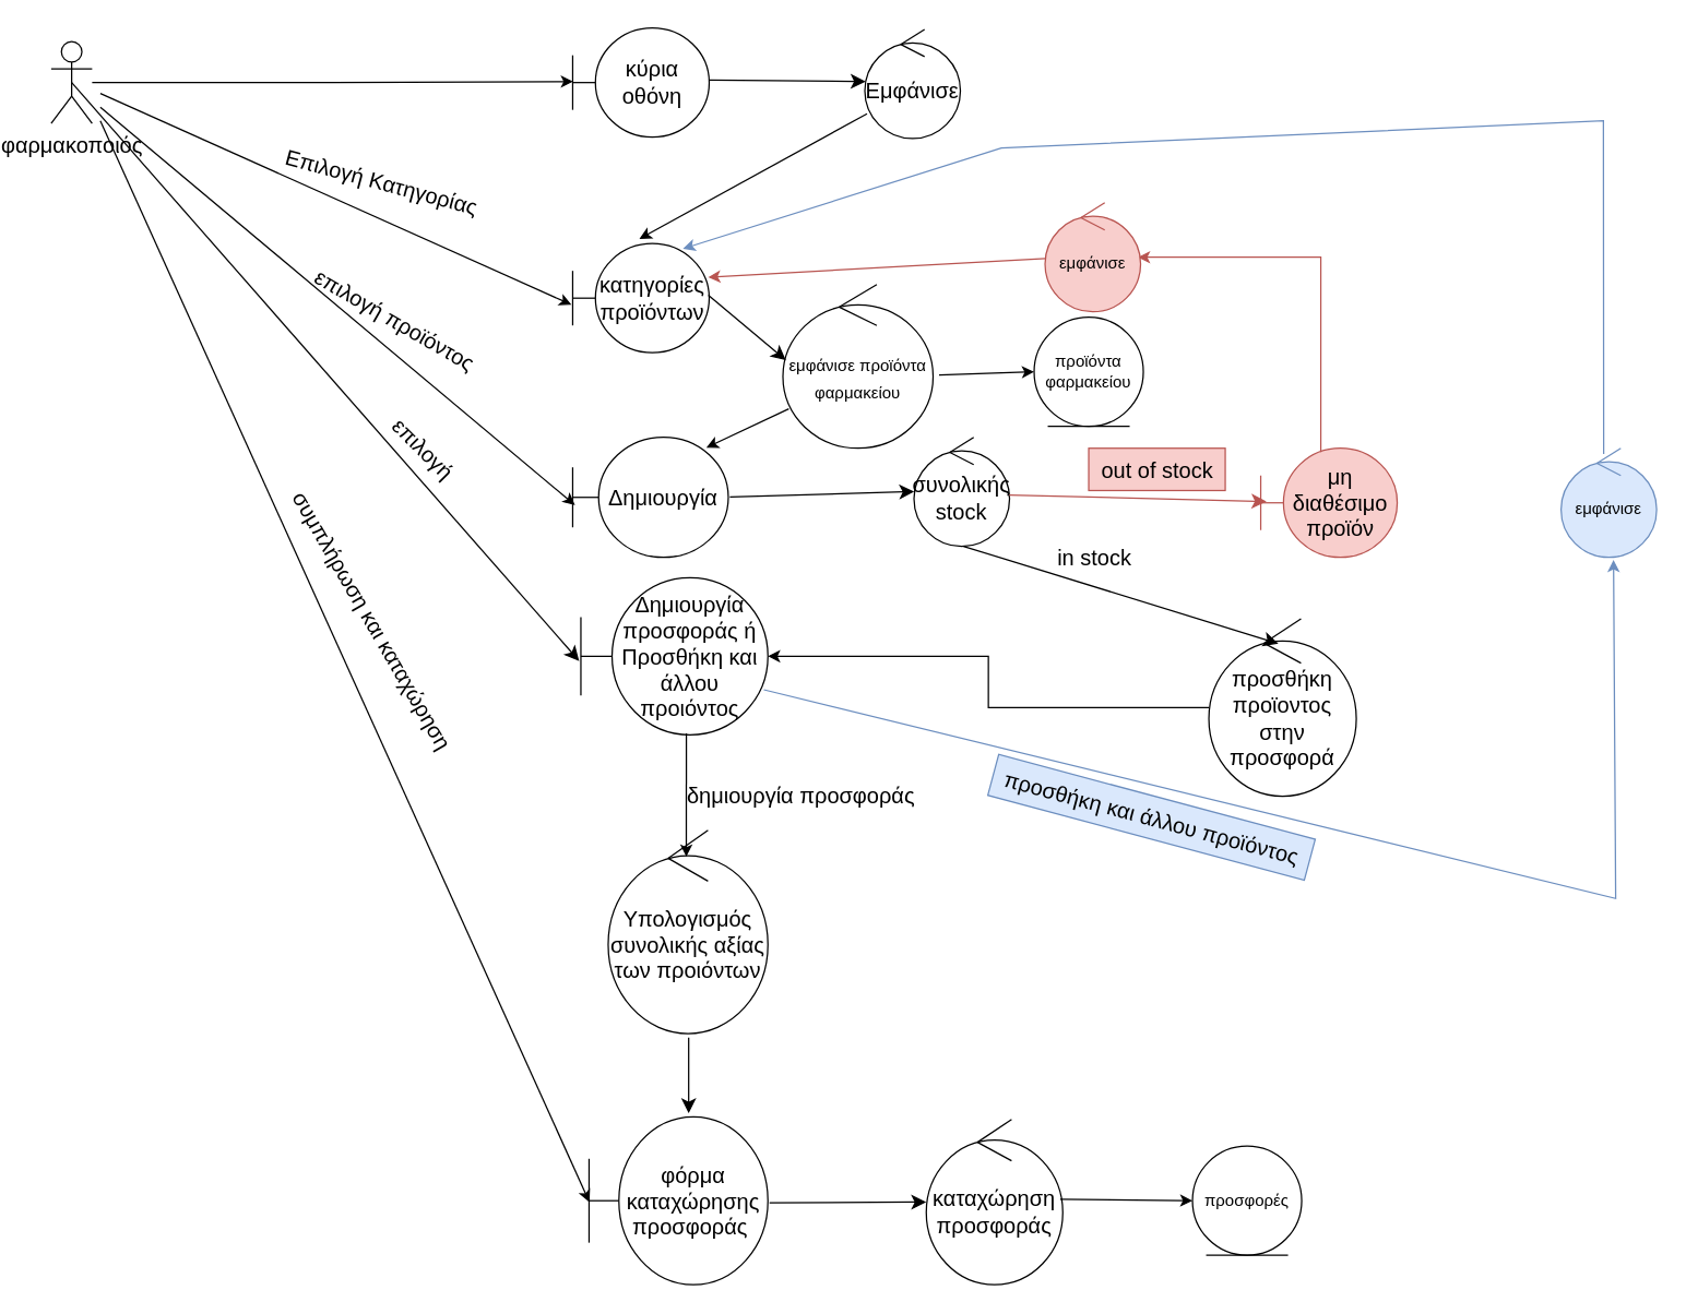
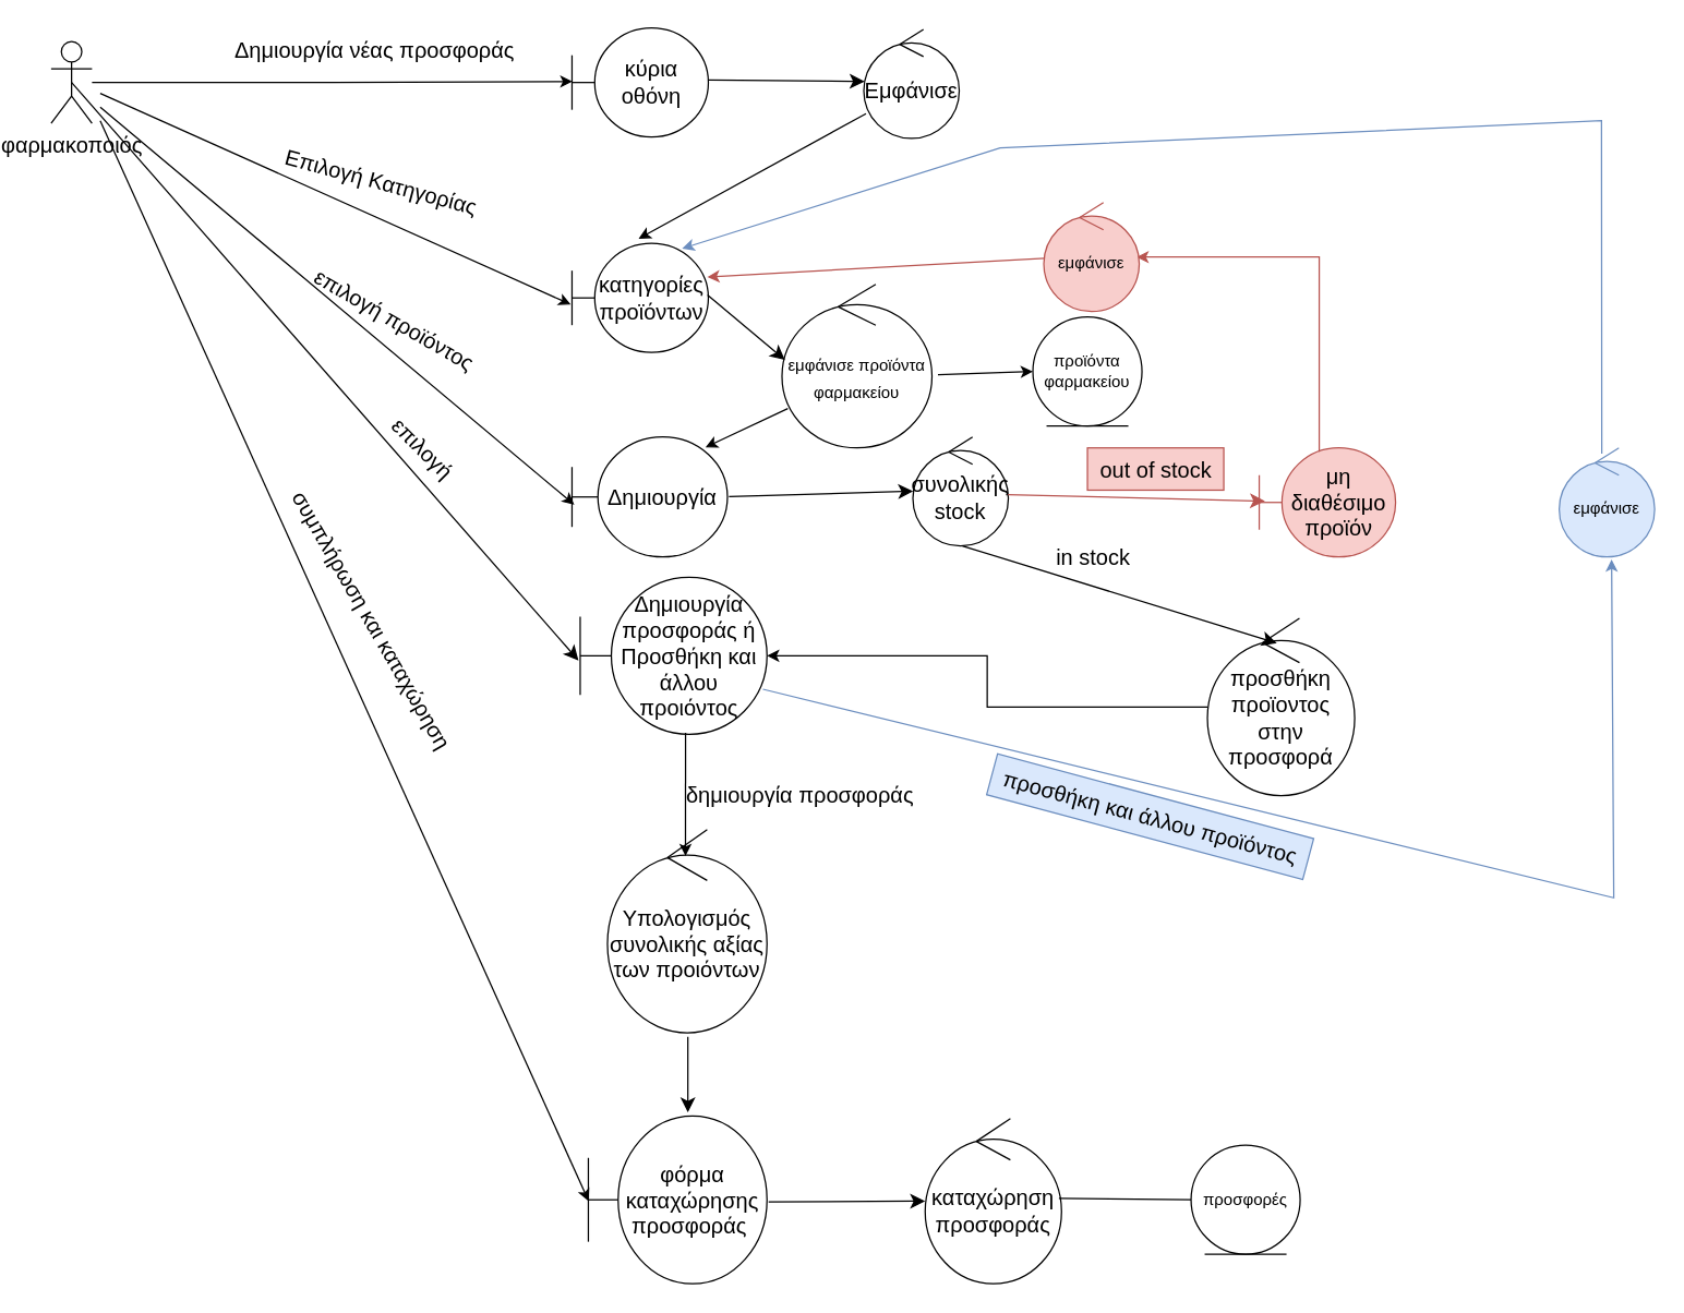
  <mxCell id="0" />
  <mxCell id="1" parent="0" />
  <mxCell id="2" style="edgeStyle=orthogonalEdgeStyle;rounded=0;orthogonalLoop=1;jettySize=auto;html=1;entryX=0.003;entryY=0.491;entryDx=0;entryDy=0;entryPerimeter=0;" parent="1" source="3" target="4" edge="1"><mxGeometry relative="1" as="geometry" /></mxCell>
  <mxCell id="3" value="φαρμακοποιός" style="shape=umlActor;verticalLabelPosition=bottom;verticalAlign=top;html=1;fontSize=16;" parent="1" vertex="1"><mxGeometry x="20" y="30" width="30" height="60" as="geometry" /></mxCell>
  <mxCell id="4" value="κύρια οθόνη" style="shape=umlBoundary;whiteSpace=wrap;html=1;fontSize=16;" parent="1" vertex="1"><mxGeometry x="402" y="20" width="100" height="80" as="geometry" /></mxCell>
+ <mxCell id="5" value="Δημιουργία νέας προσφοράς" style="text;html=1;align=center;verticalAlign=middle;resizable=0;points=[];autosize=1;strokeColor=none;fillColor=none;fontSize=16;" parent="1" vertex="1"><mxGeometry x="142" y="21" width="230" height="30" as="geometry" /></mxCell>
  <mxCell id="6" value="Εμφάνισε" style="ellipse;shape=umlControl;whiteSpace=wrap;html=1;fontSize=16;" parent="1" vertex="1"><mxGeometry x="616" y="21" width="70" height="80" as="geometry" /></mxCell>
  <mxCell id="7" value="" style="endArrow=classic;html=1;rounded=0;fontSize=12;startSize=8;endSize=8;curved=1;exitX=1.002;exitY=0.478;exitDx=0;exitDy=0;exitPerimeter=0;entryX=0.009;entryY=0.478;entryDx=0;entryDy=0;entryPerimeter=0;" parent="1" source="4" target="6" edge="1"><mxGeometry width="50" height="50" relative="1" as="geometry"><mxPoint x="528" y="261" as="sourcePoint" /><mxPoint x="578" y="211" as="targetPoint" /></mxGeometry></mxCell>
  <mxCell id="8" value="κατηγορίες προϊόντων" style="shape=umlBoundary;whiteSpace=wrap;html=1;fontSize=16;" parent="1" vertex="1"><mxGeometry x="402" y="178" width="100" height="80" as="geometry" /></mxCell>
  <mxCell id="9" value="Επιλογή Κατηγορίας" style="text;html=1;align=center;verticalAlign=middle;resizable=0;points=[];autosize=1;strokeColor=none;fillColor=none;fontSize=16;rotation=15;" parent="1" vertex="1"><mxGeometry x="177" y="118" width="170" height="30" as="geometry" /></mxCell>
  <mxCell id="10" value="&lt;font style=&quot;font-size: 12px;&quot;&gt;εμφάνισε&amp;nbsp;προϊόντα&lt;br style=&quot;border-color: var(--border-color);&quot;&gt;φαρμακείου&lt;/font&gt;" style="ellipse;shape=umlControl;whiteSpace=wrap;html=1;fontSize=16;" parent="1" vertex="1"><mxGeometry x="556" y="208" width="110" height="120" as="geometry" /></mxCell>
  <mxCell id="11" value="" style="endArrow=classic;html=1;rounded=0;fontSize=12;startSize=8;endSize=8;curved=1;exitX=0.994;exitY=0.473;exitDx=0;exitDy=0;exitPerimeter=0;entryX=0.02;entryY=0.463;entryDx=0;entryDy=0;entryPerimeter=0;" parent="1" source="8" target="10" edge="1"><mxGeometry width="50" height="50" relative="1" as="geometry"><mxPoint x="648" y="261" as="sourcePoint" /><mxPoint x="698" y="211" as="targetPoint" /></mxGeometry></mxCell>
  <mxCell id="12" value="Δημιουργία" style="shape=umlBoundary;whiteSpace=wrap;html=1;fontSize=16;" parent="1" vertex="1"><mxGeometry x="402" y="320" width="114" height="88" as="geometry" /></mxCell>
  <mxCell id="13" value="επιλογή προϊόντος" style="text;html=1;align=center;verticalAlign=middle;resizable=0;points=[];autosize=1;strokeColor=none;fillColor=none;fontSize=16;rotation=30;" parent="1" vertex="1"><mxGeometry x="197" y="218" width="150" height="31" as="geometry" /></mxCell>
  <mxCell id="14" value="συνολικής stock" style="ellipse;shape=umlControl;whiteSpace=wrap;html=1;fontSize=16;" parent="1" vertex="1"><mxGeometry x="652" y="320" width="70" height="80" as="geometry" /></mxCell>
  <mxCell id="15" value="Δημιουργία προσφοράς ή Προσθήκη και άλλου προιόντος" style="shape=umlBoundary;whiteSpace=wrap;html=1;fontSize=16;" parent="1" vertex="1"><mxGeometry x="408" y="423" width="137" height="115" as="geometry" /></mxCell>
  <mxCell id="16" value="" style="endArrow=classic;html=1;rounded=0;fontSize=12;startSize=8;endSize=8;curved=1;exitX=1.01;exitY=0.497;exitDx=0;exitDy=0;exitPerimeter=0;entryX=0.003;entryY=0.497;entryDx=0;entryDy=0;entryPerimeter=0;" parent="1" source="12" target="14" edge="1"><mxGeometry width="50" height="50" relative="1" as="geometry"><mxPoint x="714" y="680" as="sourcePoint" /><mxPoint x="764" y="630" as="targetPoint" /></mxGeometry></mxCell>
  <mxCell id="17" style="edgeStyle=orthogonalEdgeStyle;rounded=0;orthogonalLoop=1;jettySize=auto;html=1;" parent="1" source="18" target="15" edge="1"><mxGeometry relative="1" as="geometry" /></mxCell>
  <mxCell id="18" value="προσθήκη προϊοντος στην προσφορά" style="ellipse;shape=umlControl;whiteSpace=wrap;html=1;fontSize=16;" parent="1" vertex="1"><mxGeometry x="868" y="453" width="108" height="130" as="geometry" /></mxCell>
  <mxCell id="19" value="" style="endArrow=classic;html=1;rounded=0;fontSize=12;startSize=8;endSize=8;curved=1;exitX=0.517;exitY=0.998;exitDx=0;exitDy=0;exitPerimeter=0;entryX=0.471;entryY=0.14;entryDx=0;entryDy=0;entryPerimeter=0;" parent="1" source="14" target="18" edge="1"><mxGeometry width="50" height="50" relative="1" as="geometry"><mxPoint x="714" y="561" as="sourcePoint" /><mxPoint x="764" y="511" as="targetPoint" /></mxGeometry></mxCell>
  <mxCell id="20" value="in stock" style="text;html=1;align=center;verticalAlign=middle;resizable=0;points=[];autosize=1;strokeColor=none;fillColor=none;fontSize=16;" parent="1" vertex="1"><mxGeometry x="748" y="392" width="72" height="31" as="geometry" /></mxCell>
  <mxCell id="21" value="" style="endArrow=classic;html=1;rounded=0;fontSize=12;startSize=8;endSize=8;curved=1;exitX=0.5;exitY=0.5;exitDx=0;exitDy=0;exitPerimeter=0;entryX=-0.009;entryY=0.53;entryDx=0;entryDy=0;entryPerimeter=0;" parent="1" source="3" target="15" edge="1"><mxGeometry width="50" height="50" relative="1" as="geometry"><mxPoint x="313" y="361" as="sourcePoint" /><mxPoint x="363" y="311" as="targetPoint" /></mxGeometry></mxCell>
  <mxCell id="22" value="επιλογή" style="text;html=1;align=center;verticalAlign=middle;resizable=0;points=[];autosize=1;strokeColor=none;fillColor=none;fontSize=16;rotation=45;" parent="1" vertex="1"><mxGeometry y="312" width="73" height="31" as="geometry" x="256" /></mxCell>
  <mxCell id="23" value="δημιουργία προσφοράς" style="text;html=1;align=center;verticalAlign=middle;resizable=0;points=[];autosize=1;strokeColor=none;fillColor=none;fontSize=16;" parent="1" vertex="1"><mxGeometry x="476" y="567" width="185" height="31" as="geometry" /></mxCell>
  <mxCell id="24" value="Υπολογισμός συνολικής αξίας των προιόντων" style="ellipse;shape=umlControl;whiteSpace=wrap;html=1;fontSize=16;" parent="1" vertex="1"><mxGeometry x="428" y="608" width="117" height="149" as="geometry" /></mxCell>
  <mxCell id="25" value="φόρμα καταχώρησης προσφοράς&amp;nbsp;" style="shape=umlBoundary;whiteSpace=wrap;html=1;fontSize=16;" parent="1" vertex="1"><mxGeometry x="414" y="818" width="131" height="123" as="geometry" /></mxCell>
  <mxCell id="26" value="συμπλήρωση και καταχώρηση" style="text;html=1;align=center;verticalAlign=middle;resizable=0;points=[];autosize=1;strokeColor=none;fillColor=none;fontSize=16;rotation=60;" parent="1" vertex="1"><mxGeometry x="139" y="438" width="233" height="31" as="geometry" /></mxCell>
  <mxCell id="27" value="καταχώρηση προσφοράς" style="ellipse;shape=umlControl;whiteSpace=wrap;html=1;fontSize=16;" parent="1" vertex="1"><mxGeometry x="661" y="820" width="100" height="121" as="geometry" /></mxCell>
  <mxCell id="28" value="" style="endArrow=classic;html=1;rounded=0;fontSize=12;startSize=8;endSize=8;curved=1;exitX=0.504;exitY=1.02;exitDx=0;exitDy=0;exitPerimeter=0;entryX=0.557;entryY=-0.021;entryDx=0;entryDy=0;entryPerimeter=0;" parent="1" source="24" target="25" edge="1"><mxGeometry width="50" height="50" relative="1" as="geometry"><mxPoint x="638" y="1051" as="sourcePoint" /><mxPoint x="688" y="1001" as="targetPoint" /></mxGeometry></mxCell>
  <mxCell id="29" value="" style="endArrow=classic;html=1;rounded=0;fontSize=12;startSize=8;endSize=8;curved=1;exitX=1.009;exitY=0.512;exitDx=0;exitDy=0;exitPerimeter=0;" parent="1" source="25" target="27" edge="1"><mxGeometry width="50" height="50" relative="1" as="geometry"><mxPoint x="638" y="1051" as="sourcePoint" /><mxPoint x="688" y="1001" as="targetPoint" /></mxGeometry></mxCell>
  <mxCell id="30" value="μη διαθέσιμο προϊόν" style="shape=umlBoundary;whiteSpace=wrap;html=1;fontSize=16;fillColor=#f8cecc;strokeColor=#b85450;" parent="1" vertex="1"><mxGeometry x="906" y="328" width="100" height="80" as="geometry" /></mxCell>
  <mxCell id="31" value="" style="endArrow=classic;html=1;rounded=0;fontSize=12;startSize=8;endSize=8;curved=1;exitX=0.997;exitY=0.528;exitDx=0;exitDy=0;exitPerimeter=0;entryX=0.042;entryY=0.488;entryDx=0;entryDy=0;entryPerimeter=0;fillColor=#f8cecc;strokeColor=#b85450;" parent="1" source="14" target="30" edge="1"><mxGeometry width="50" height="50" relative="1" as="geometry"><mxPoint x="865" y="342" as="sourcePoint" /><mxPoint x="915" y="292" as="targetPoint" /></mxGeometry></mxCell>
  <mxCell id="32" value="out of stock" style="text;html=1;align=center;verticalAlign=middle;resizable=0;points=[];autosize=1;strokeColor=#b85450;fillColor=#f8cecc;fontSize=16;" parent="1" vertex="1"><mxGeometry x="780" y="328" width="100" height="31" as="geometry" /></mxCell>
  <mxCell id="33" value="προσθήκη και άλλου προϊόντος" style="text;html=1;align=center;verticalAlign=middle;resizable=0;points=[];autosize=1;strokeColor=#6c8ebf;fillColor=#dae8fc;fontSize=16;rotation=15;" parent="1" vertex="1"><mxGeometry x="706" y="583" width="240" height="31" as="geometry" /></mxCell>
  <mxCell id="34" value="" style="endArrow=classic;html=1;rounded=0;entryX=-0.009;entryY=0.56;entryDx=0;entryDy=0;entryPerimeter=0;" parent="1" target="8" edge="1"><mxGeometry width="50" height="50" relative="1" as="geometry"><mxPoint x="56" y="68" as="sourcePoint" /><mxPoint x="886" y="238" as="targetPoint" /></mxGeometry></mxCell>
  <mxCell id="35" value="" style="endArrow=classic;html=1;rounded=0;entryX=0.489;entryY=-0.043;entryDx=0;entryDy=0;entryPerimeter=0;exitX=0.023;exitY=0.773;exitDx=0;exitDy=0;exitPerimeter=0;" parent="1" source="6" target="8" edge="1"><mxGeometry width="50" height="50" relative="1" as="geometry"><mxPoint x="836" y="288" as="sourcePoint" /><mxPoint x="886" y="238" as="targetPoint" /></mxGeometry></mxCell>
  <mxCell id="36" value="" style="endArrow=classic;html=1;rounded=0;entryX=0.015;entryY=0.565;entryDx=0;entryDy=0;entryPerimeter=0;" parent="1" target="12" edge="1"><mxGeometry width="50" height="50" relative="1" as="geometry"><mxPoint x="56" y="78" as="sourcePoint" /><mxPoint x="886" y="238" as="targetPoint" /></mxGeometry></mxCell>
  <mxCell id="37" value="" style="endArrow=classic;html=1;rounded=0;entryX=0.859;entryY=0.086;entryDx=0;entryDy=0;entryPerimeter=0;exitX=0.039;exitY=0.759;exitDx=0;exitDy=0;exitPerimeter=0;" parent="1" source="10" target="12" edge="1"><mxGeometry width="50" height="50" relative="1" as="geometry"><mxPoint x="836" y="458" as="sourcePoint" /><mxPoint x="886" y="408" as="targetPoint" /></mxGeometry></mxCell>
  <mxCell id="38" value="" style="endArrow=classic;html=1;rounded=0;entryX=0.002;entryY=0.508;entryDx=0;entryDy=0;entryPerimeter=0;" parent="1" target="25" edge="1"><mxGeometry width="50" height="50" relative="1" as="geometry"><mxPoint x="56" y="88" as="sourcePoint" /><mxPoint x="886" y="518" as="targetPoint" /></mxGeometry></mxCell>
  <mxCell id="39" value="" style="endArrow=classic;html=1;rounded=0;exitX=0.44;exitY=0.035;exitDx=0;exitDy=0;exitPerimeter=0;fillColor=#f8cecc;strokeColor=#b85450;entryX=0.971;entryY=0.5;entryDx=0;entryDy=0;entryPerimeter=0;" parent="1" source="30" target="40" edge="1"><mxGeometry width="50" height="50" relative="1" as="geometry"><mxPoint x="806" y="408" as="sourcePoint" /><mxPoint x="826" y="188" as="targetPoint" /><Array as="points"><mxPoint x="950" y="188" /></Array></mxGeometry></mxCell>
  <mxCell id="40" value="εμφάνισε" style="ellipse;shape=umlControl;whiteSpace=wrap;html=1;fillColor=#f8cecc;strokeColor=#b85450;" parent="1" vertex="1"><mxGeometry x="748" y="148" width="70" height="80" as="geometry" /></mxCell>
  <mxCell id="41" value="" style="endArrow=classic;html=1;rounded=0;entryX=0.992;entryY=0.308;entryDx=0;entryDy=0;entryPerimeter=0;exitX=0.006;exitY=0.513;exitDx=0;exitDy=0;exitPerimeter=0;fillColor=#f8cecc;strokeColor=#b85450;" parent="1" source="40" target="8" edge="1"><mxGeometry width="50" height="50" relative="1" as="geometry"><mxPoint x="656" y="318" as="sourcePoint" /><mxPoint x="706" y="268" as="targetPoint" /></mxGeometry></mxCell>
  <mxCell id="42" value="προσφορές" style="ellipse;shape=umlEntity;whiteSpace=wrap;html=1;" parent="1" vertex="1"><mxGeometry x="856" y="839.5" width="80" height="80" as="geometry" /></mxCell>
- <mxCell id="43" value="" style="endArrow=classic;html=1;rounded=0;entryX=0;entryY=0.5;entryDx=0;entryDy=0;exitX=0.981;exitY=0.483;exitDx=0;exitDy=0;exitPerimeter=0;" parent="1" source="27" target="42" edge="1"><mxGeometry width="50" height="50" relative="1" as="geometry"><mxPoint x="656" y="718" as="sourcePoint" /><mxPoint x="706" y="668" as="targetPoint" /></mxGeometry></mxCell>
+ <mxCell id="43" value="" style="endArrow=none;html=1;rounded=0;entryX=0;entryY=0.5;entryDx=0;entryDy=0;exitX=0.981;exitY=0.483;exitDx=0;exitDy=0;exitPerimeter=0;" parent="1" source="27" target="42" edge="1"><mxGeometry width="50" height="50" relative="1" as="geometry"><mxPoint x="656" y="718" as="sourcePoint" /><mxPoint x="706" y="668" as="targetPoint" /></mxGeometry></mxCell>
  <mxCell id="44" value="προϊόντα&lt;br&gt;φαρμακείου" style="ellipse;shape=umlEntity;whiteSpace=wrap;html=1;" parent="1" vertex="1"><mxGeometry x="740" y="232" width="80" height="80" as="geometry" /></mxCell>
  <mxCell id="45" value="" style="endArrow=classic;html=1;rounded=0;entryX=0;entryY=0.5;entryDx=0;entryDy=0;exitX=1.04;exitY=0.553;exitDx=0;exitDy=0;exitPerimeter=0;" parent="1" source="10" target="44" edge="1"><mxGeometry width="50" height="50" relative="1" as="geometry"><mxPoint x="656" y="418" as="sourcePoint" /><mxPoint x="706" y="368" as="targetPoint" /></mxGeometry></mxCell>
  <mxCell id="46" value="" style="endArrow=classic;html=1;rounded=0;exitX=0.564;exitY=0.991;exitDx=0;exitDy=0;exitPerimeter=0;entryX=0.489;entryY=0.13;entryDx=0;entryDy=0;entryPerimeter=0;" parent="1" source="15" target="24" edge="1"><mxGeometry width="50" height="50" relative="1" as="geometry"><mxPoint x="656" y="718" as="sourcePoint" /><mxPoint x="706" y="668" as="targetPoint" /></mxGeometry></mxCell>
  <mxCell id="47" value="εμφάνισε" style="ellipse;shape=umlControl;whiteSpace=wrap;html=1;fillColor=#dae8fc;strokeColor=#6c8ebf;" parent="1" vertex="1"><mxGeometry x="1126" y="328" width="70" height="80" as="geometry" /></mxCell>
  <mxCell id="48" value="" style="endArrow=classic;html=1;rounded=0;exitX=0.978;exitY=0.713;exitDx=0;exitDy=0;exitPerimeter=0;entryX=0.549;entryY=1.023;entryDx=0;entryDy=0;entryPerimeter=0;fillColor=#dae8fc;strokeColor=#6c8ebf;" parent="1" source="15" target="47" edge="1"><mxGeometry width="50" height="50" relative="1" as="geometry"><mxPoint x="656" y="518" as="sourcePoint" /><mxPoint x="706" y="468" as="targetPoint" /><Array as="points"><mxPoint x="1166" y="658" /></Array></mxGeometry></mxCell>
  <mxCell id="49" value="" style="endArrow=classic;html=1;rounded=0;exitX=0.446;exitY=0.052;exitDx=0;exitDy=0;exitPerimeter=0;entryX=0.808;entryY=0.047;entryDx=0;entryDy=0;entryPerimeter=0;fillColor=#dae8fc;strokeColor=#6c8ebf;" parent="1" source="47" target="8" edge="1"><mxGeometry width="50" height="50" relative="1" as="geometry"><mxPoint x="656" y="218" as="sourcePoint" /><mxPoint x="706" y="168" as="targetPoint" /><Array as="points"><mxPoint x="1157" y="88" /><mxPoint x="716" y="108" /></Array></mxGeometry></mxCell>
